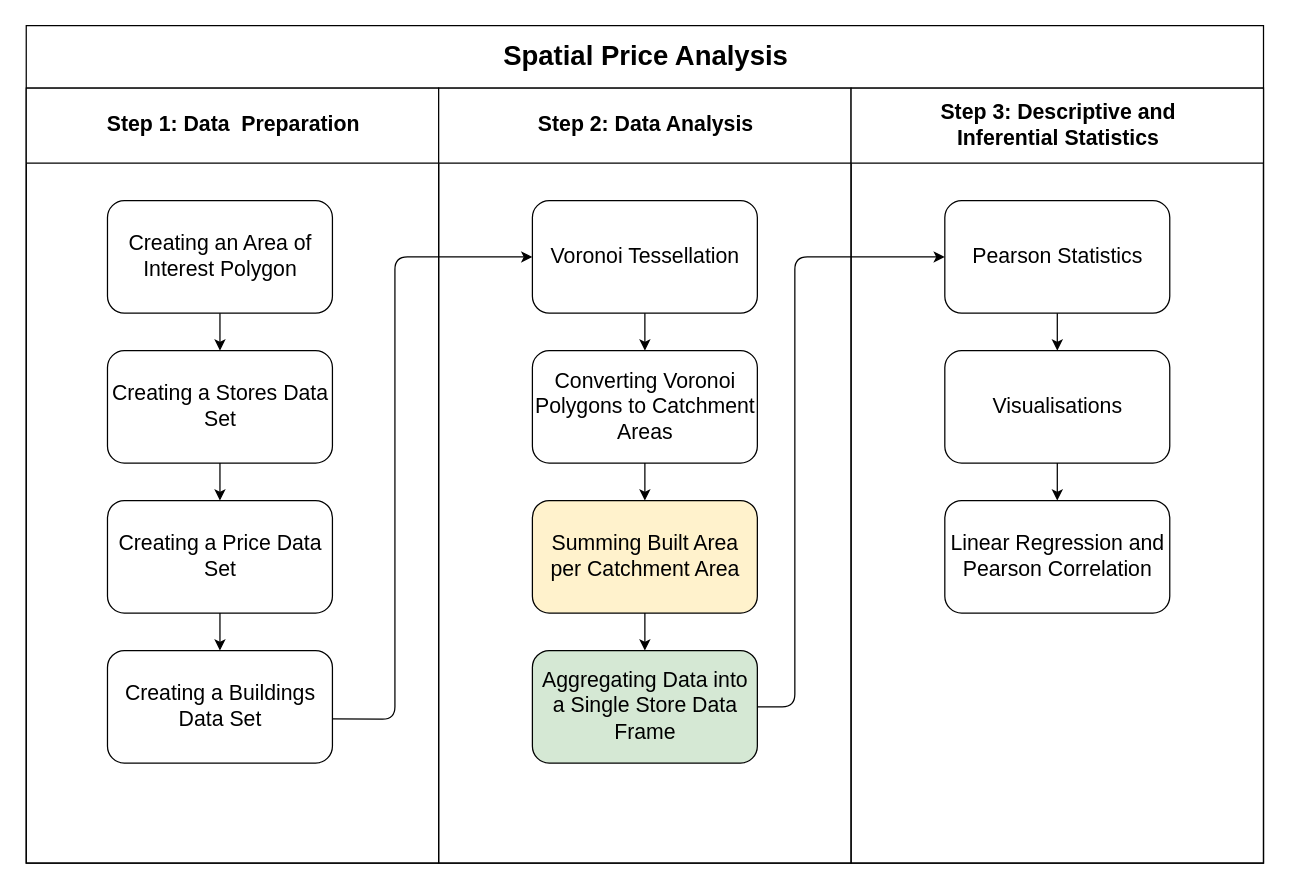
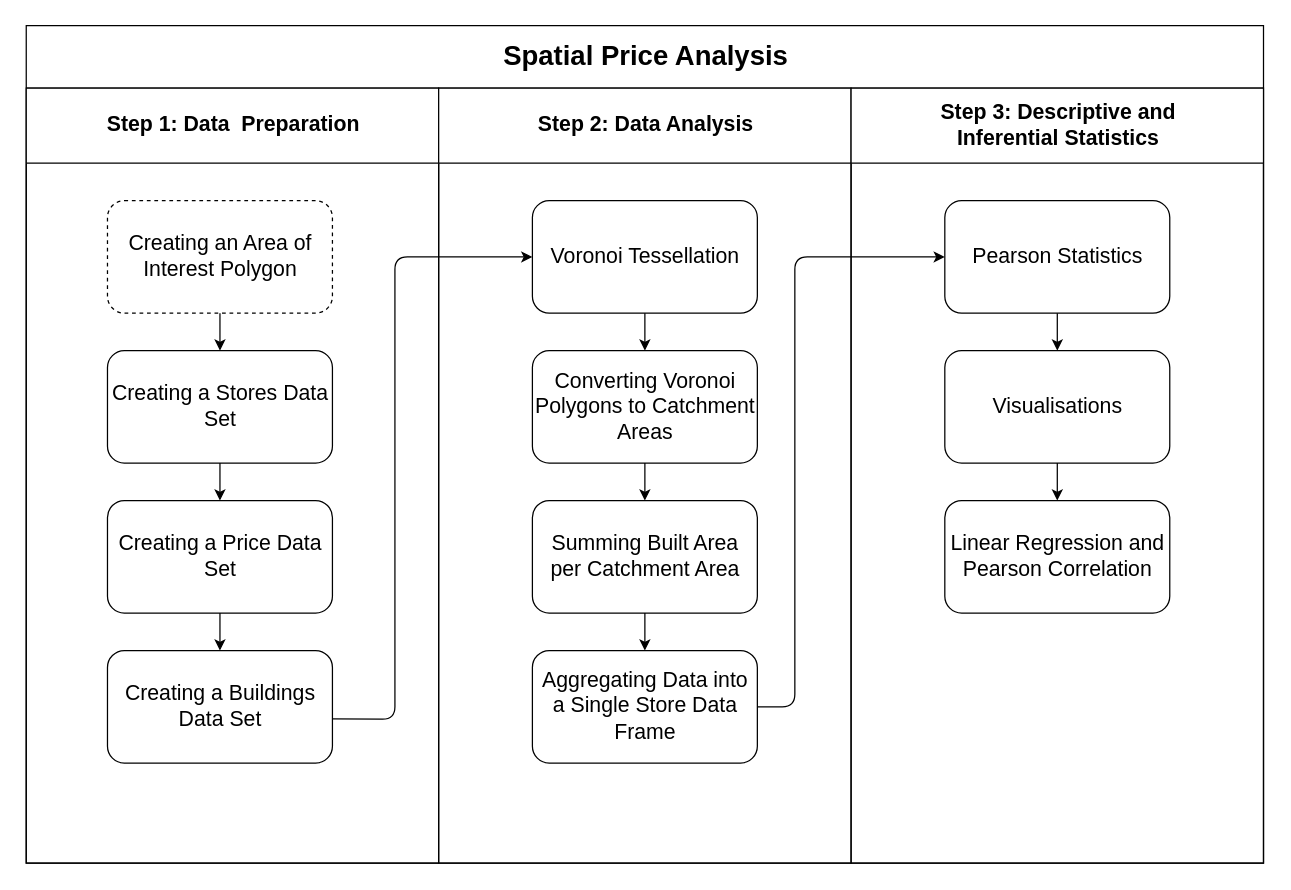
  <mxCell id="0" />
  <mxCell id="1" parent="0" />
  <mxCell id="2" value="Spatial Price Analysis" style="swimlane;html=1;childLayout=stackLayout;resizeParent=1;resizeParentMax=0;startSize=50;fontFamily=Helvetica;fontSize=22;" parent="1" vertex="1"><mxGeometry x="20.5" y="20" width="990" height="670" as="geometry" /></mxCell>
  <mxCell id="3" value="Step 1: Data&amp;nbsp; Preparation" style="swimlane;html=1;startSize=60;fontSize=17;" parent="2" vertex="1"><mxGeometry y="50" width="330" height="620" as="geometry" /></mxCell>
- <mxCell id="4" value="Creating an Area of Interest Polygon" style="rounded=1;whiteSpace=wrap;html=1;fontFamily=Helvetica;fontSize=17;" parent="3" vertex="1"><mxGeometry x="65" y="90" width="180" height="90" as="geometry" /></mxCell>
+ <mxCell id="4" value="Creating an Area of Interest Polygon" style="rounded=1;whiteSpace=wrap;html=1;fontFamily=Helvetica;fontSize=17;dashed=1;" parent="3" vertex="1"><mxGeometry x="65" y="90" width="180" height="90" as="geometry" /></mxCell>
  <mxCell id="5" value="Creating a Stores Data Set" style="rounded=1;whiteSpace=wrap;html=1;fontFamily=Helvetica;fontSize=17;" parent="3" vertex="1"><mxGeometry x="65" y="210" width="180" height="90" as="geometry" /></mxCell>
  <mxCell id="6" value="Creating a Price Data Set" style="rounded=1;whiteSpace=wrap;html=1;fontFamily=Helvetica;fontSize=17;" parent="3" vertex="1"><mxGeometry x="65" y="330" width="180" height="90" as="geometry" /></mxCell>
  <mxCell id="7" value="Creating a Buildings Data Set" style="rounded=1;whiteSpace=wrap;html=1;fontFamily=Helvetica;fontSize=17;" parent="3" vertex="1"><mxGeometry x="65" y="450" width="180" height="90" as="geometry" /></mxCell>
  <mxCell id="8" value="" style="endArrow=classic;html=1;fontFamily=Helvetica;fontSize=17;entryX=0.5;entryY=0;entryDx=0;entryDy=0;" parent="3" source="4" target="5" edge="1"><mxGeometry width="50" height="50" relative="1" as="geometry"><mxPoint x="5" y="790" as="sourcePoint" /><mxPoint x="55" y="740" as="targetPoint" /></mxGeometry></mxCell>
  <mxCell id="9" value="" style="endArrow=classic;html=1;fontFamily=Helvetica;fontSize=17;" parent="3" source="5" target="6" edge="1"><mxGeometry width="50" height="50" relative="1" as="geometry"><mxPoint x="5" y="790" as="sourcePoint" /><mxPoint x="55" y="740" as="targetPoint" /></mxGeometry></mxCell>
  <mxCell id="10" value="" style="endArrow=classic;html=1;" edge="1" parent="3" source="6" target="7"><mxGeometry width="50" height="50" relative="1" as="geometry"><mxPoint x="5" y="790" as="sourcePoint" /><mxPoint x="55" y="740" as="targetPoint" /></mxGeometry></mxCell>
  <mxCell id="11" value="Step 2: Data Analysis" style="swimlane;html=1;startSize=60;fontSize=17;" parent="2" vertex="1"><mxGeometry x="330" y="50" width="330" height="620" as="geometry" /></mxCell>
  <mxCell id="12" value="Voronoi Tessellation" style="rounded=1;whiteSpace=wrap;html=1;fontFamily=Helvetica;fontSize=17;" parent="11" vertex="1"><mxGeometry x="75" y="90" width="180" height="90" as="geometry" /></mxCell>
  <mxCell id="13" value="Converting Voronoi Polygons to Catchment Areas" style="rounded=1;whiteSpace=wrap;html=1;fontFamily=Helvetica;fontSize=17;" parent="11" vertex="1"><mxGeometry x="75" y="210" width="180" height="90" as="geometry" /></mxCell>
- <mxCell id="14" value="Summing Built Area per Catchment Area" style="rounded=1;whiteSpace=wrap;html=1;fontFamily=Helvetica;fontSize=17;fillColor=#fff2cc;" parent="11" vertex="1"><mxGeometry x="75" y="330" width="180" height="90" as="geometry" /></mxCell>
- <mxCell id="15" value="Aggregating Data into a Single Store Data Frame" style="rounded=1;whiteSpace=wrap;html=1;fontFamily=Helvetica;fontSize=17;fillColor=#d5e8d4;" parent="11" vertex="1"><mxGeometry x="75" y="450" width="180" height="90" as="geometry" /></mxCell>
+ <mxCell id="14" value="Summing Built Area per Catchment Area" style="rounded=1;whiteSpace=wrap;html=1;fontFamily=Helvetica;fontSize=17;" parent="11" vertex="1"><mxGeometry x="75" y="330" width="180" height="90" as="geometry" /></mxCell>
+ <mxCell id="15" value="Aggregating Data into a Single Store Data Frame" style="rounded=1;whiteSpace=wrap;html=1;fontFamily=Helvetica;fontSize=17;" parent="11" vertex="1"><mxGeometry x="75" y="450" width="180" height="90" as="geometry" /></mxCell>
  <mxCell id="16" value="" style="endArrow=classic;html=1;fontFamily=Helvetica;fontSize=17;" parent="11" source="12" target="13" edge="1"><mxGeometry width="50" height="50" relative="1" as="geometry"><mxPoint x="-325" y="790" as="sourcePoint" /><mxPoint x="-275" y="740" as="targetPoint" /></mxGeometry></mxCell>
  <mxCell id="17" value="" style="endArrow=classic;html=1;fontFamily=Helvetica;fontSize=17;" parent="11" source="13" target="14" edge="1"><mxGeometry width="50" height="50" relative="1" as="geometry"><mxPoint x="-325" y="790" as="sourcePoint" /><mxPoint x="-275" y="740" as="targetPoint" /></mxGeometry></mxCell>
  <mxCell id="18" value="" style="endArrow=classic;html=1;fontFamily=Helvetica;fontSize=17;" parent="11" source="14" target="15" edge="1"><mxGeometry width="50" height="50" relative="1" as="geometry"><mxPoint x="-325" y="790" as="sourcePoint" /><mxPoint x="-275" y="740" as="targetPoint" /></mxGeometry></mxCell>
  <mxCell id="19" value="&lt;div&gt;Step 3: Descriptive and&lt;/div&gt;&lt;div&gt; Inferential Statistics&lt;/div&gt;" style="swimlane;html=1;startSize=60;fontSize=17;" parent="2" vertex="1"><mxGeometry x="660" y="50" width="330" height="620" as="geometry" /></mxCell>
  <mxCell id="20" value="Pearson Statistics" style="rounded=1;whiteSpace=wrap;html=1;fontFamily=Helvetica;fontSize=17;" parent="19" vertex="1"><mxGeometry x="75" y="90" width="180" height="90" as="geometry" /></mxCell>
  <mxCell id="21" value="Visualisations" style="rounded=1;whiteSpace=wrap;html=1;fontFamily=Helvetica;fontSize=17;" parent="19" vertex="1"><mxGeometry x="75" y="210" width="180" height="90" as="geometry" /></mxCell>
  <mxCell id="22" value="Linear Regression and Pearson Correlation" style="rounded=1;whiteSpace=wrap;html=1;fontFamily=Helvetica;fontSize=17;" parent="19" vertex="1"><mxGeometry x="75" y="330" width="180" height="90" as="geometry" /></mxCell>
  <mxCell id="23" value="" style="endArrow=classic;html=1;fontFamily=Helvetica;fontSize=17;" parent="19" source="20" target="21" edge="1"><mxGeometry width="50" height="50" relative="1" as="geometry"><mxPoint x="-655" y="790" as="sourcePoint" /><mxPoint x="-605" y="740" as="targetPoint" /></mxGeometry></mxCell>
  <mxCell id="24" value="" style="endArrow=classic;html=1;fontFamily=Helvetica;fontSize=17;" parent="19" target="22" edge="1"><mxGeometry width="50" height="50" relative="1" as="geometry"><mxPoint x="165" y="300" as="sourcePoint" /><mxPoint x="215" y="250" as="targetPoint" /></mxGeometry></mxCell>
  <mxCell id="25" value="" style="endArrow=classic;html=1;fontFamily=Helvetica;fontSize=17;exitX=0.999;exitY=0.608;exitDx=0;exitDy=0;exitPerimeter=0;" parent="2" source="7" target="12" edge="1"><mxGeometry width="50" height="50" relative="1" as="geometry"><mxPoint x="5" y="840" as="sourcePoint" /><mxPoint x="55" y="790" as="targetPoint" /><Array as="points"><mxPoint x="295" y="555" /><mxPoint x="295" y="185" /></Array></mxGeometry></mxCell>
  <mxCell id="26" value="" style="endArrow=classic;html=1;fontFamily=Helvetica;fontSize=17;exitX=1;exitY=0.5;exitDx=0;exitDy=0;" parent="2" source="15" target="20" edge="1"><mxGeometry width="50" height="50" relative="1" as="geometry"><mxPoint x="485" y="580" as="sourcePoint" /><mxPoint x="535" y="530" as="targetPoint" /><Array as="points"><mxPoint x="615" y="545" /><mxPoint x="615" y="185" /></Array></mxGeometry></mxCell>
